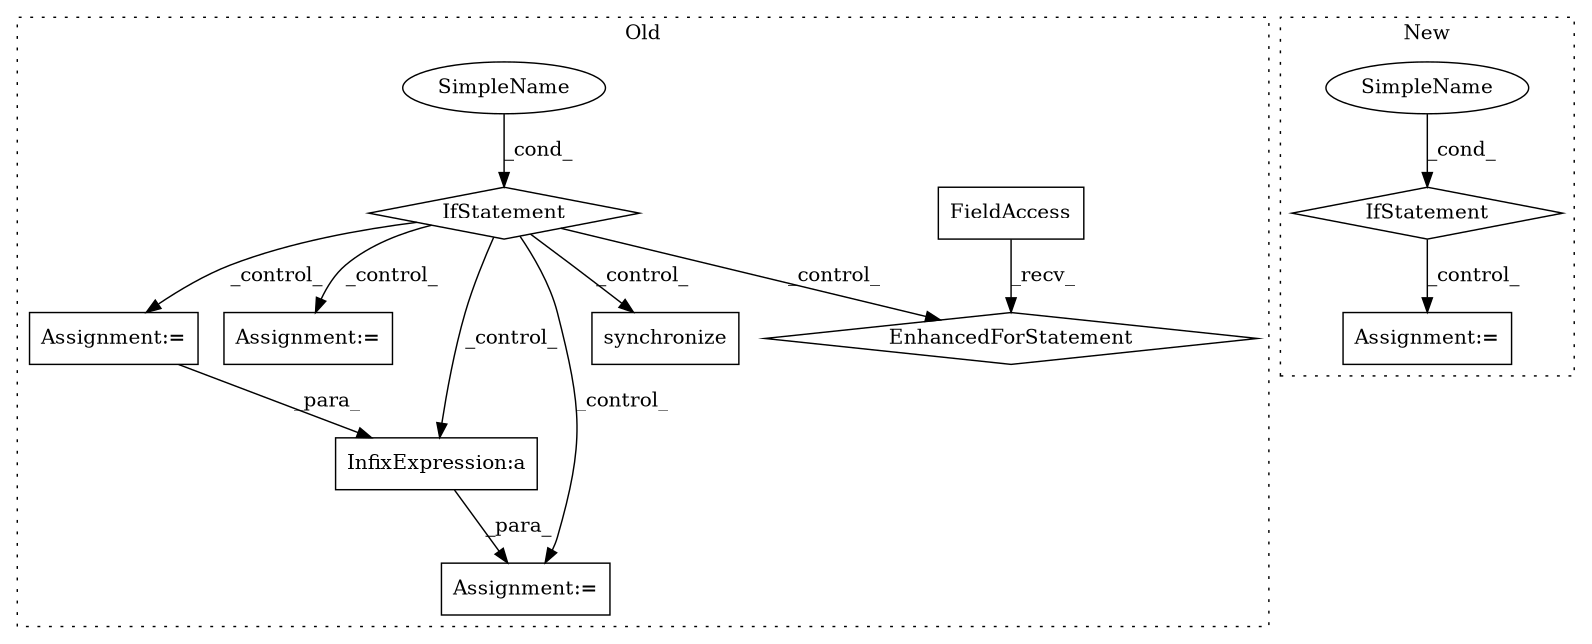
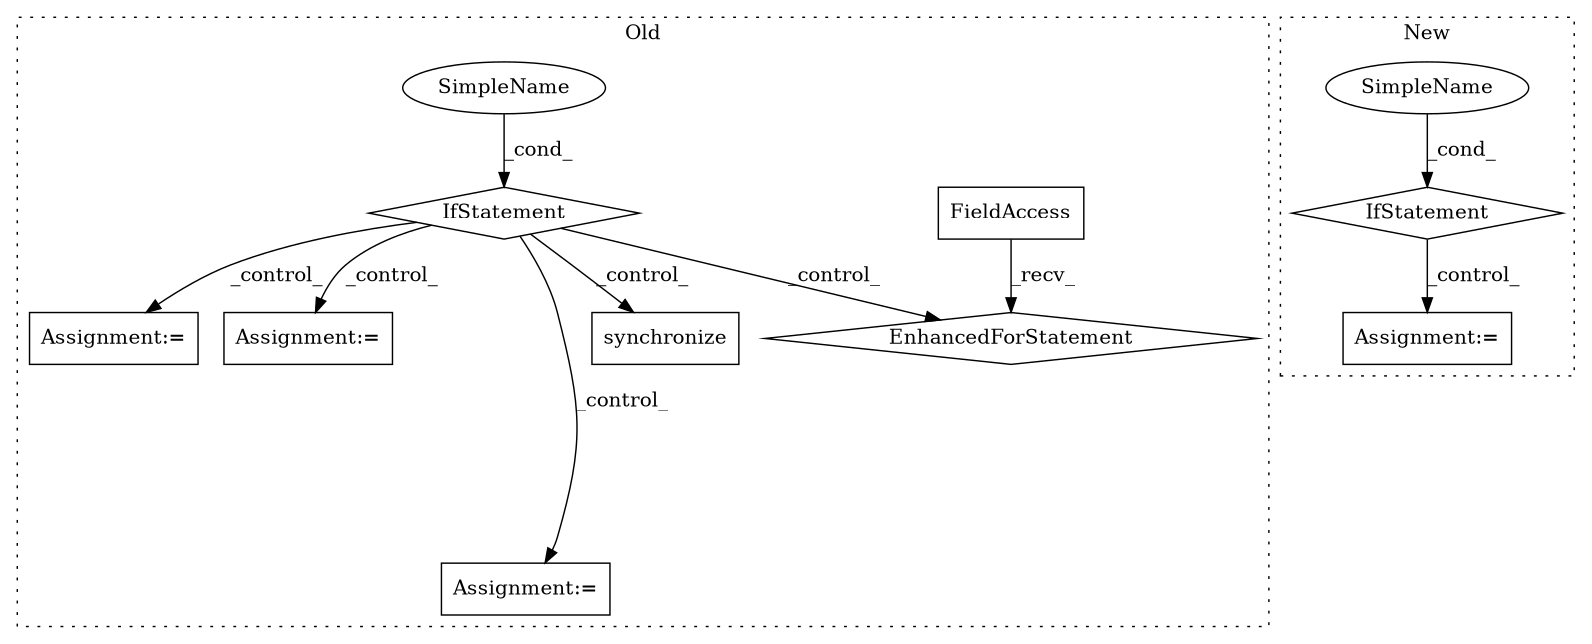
  digraph {
    node [a=7 l=1 shape=box]
    n1 [a=32 l=13 label=synchronize s=1942]
    n2 [a=22 l=10 label=FieldAccess s=1931]
    n3 [a=25 l="4,2" label=IfStatement s="1678,1730" shape=diamond]
    n4 [a=70 l="57,2" label=EnhancedForStatement s="1990,2067" shape=diamond]
-   n5 [a=27 l=3 label="InfixExpression:a" s=2167]
    n6 [a=42 label=SimpleName shape=ellipse l=""]
    n7 [label="Assignment:=" s=2193]
    n8 [label="Assignment:=" s=1970]
    n9 [label="Assignment:=" s=2154]
    n10 [a=25 l="4,2" label=IfStatement s="615,667" shape=diamond]
    n11 [label="Assignment:=" s=684]
    n12 [a=42 label=SimpleName shape=ellipse l=""]
    subgraph cluster_1 {
      label=Old
      style=dotted
      n1
      n2
      n3
      n4
-     n5
      n6
      n7
      n8
      n9
    }
    subgraph cluster_2 {
      label=New
      style=dotted
      n10
      n11
      n12
    }
    n2 -> n4 [label=_recv_]
    n3 -> n1 [label=_control_]
    n3 -> n4 [label=_control_]
-   n3 -> n5 [label=_control_]
    n3 -> n7 [label=_control_]
    n3 -> n8 [label=_control_]
    n3 -> n9 [label=_control_]
-   n5 -> n9 [label=_para_]
    n6 -> n3 [label=_cond_]
-   n8 -> n5 [label=_para_]
    n10 -> n11 [label=_control_]
    n12 -> n10 [label=_cond_]
  }
